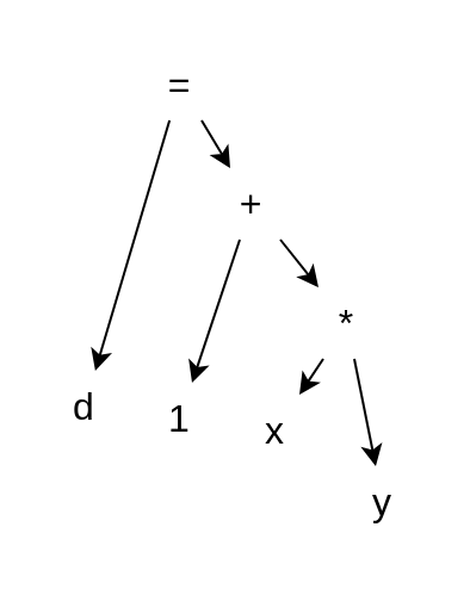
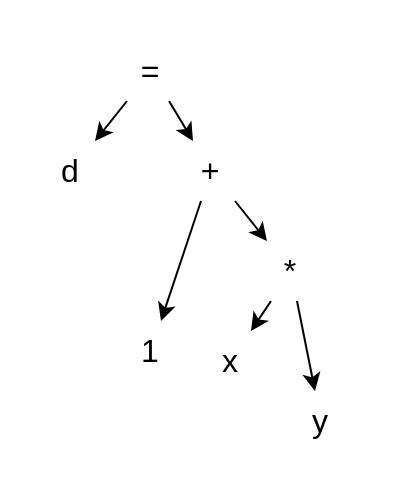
  <mxCell id="0" />
  <mxCell id="1" parent="0" />
  <mxCell id="2" value="=" style="text;html=1;strokeColor=none;fillColor=none;align=center;verticalAlign=middle;whiteSpace=wrap;rounded=0;fontSize=16;fontStyle=0" vertex="1" parent="1"><mxGeometry x="60" y="20" width="30" height="30" as="geometry" /></mxCell>
- <mxCell id="3" value="d" style="text;html=1;strokeColor=none;fillColor=none;align=center;verticalAlign=middle;whiteSpace=wrap;rounded=0;fontSize=16;" vertex="1" parent="1"><mxGeometry x="20" y="155" width="30" height="30" as="geometry" /></mxCell>
+ <mxCell id="3" value="d" style="text;html=1;strokeColor=none;fillColor=none;align=center;verticalAlign=middle;whiteSpace=wrap;rounded=0;fontSize=16;" vertex="1" parent="1"><mxGeometry x="20" y="70" width="30" height="30" as="geometry" /></mxCell>
  <mxCell id="4" value="+" style="text;html=1;strokeColor=none;fillColor=none;align=center;verticalAlign=middle;whiteSpace=wrap;rounded=0;fontSize=16;" vertex="1" parent="1"><mxGeometry x="90" y="70" width="30" height="30" as="geometry" /></mxCell>
  <mxCell id="5" value="1" style="text;html=1;strokeColor=none;fillColor=none;align=center;verticalAlign=middle;whiteSpace=wrap;rounded=0;fontSize=16;" vertex="1" parent="1"><mxGeometry x="60" y="160" width="30" height="30" as="geometry" /></mxCell>
  <mxCell id="6" value="*" style="text;html=1;strokeColor=none;fillColor=none;align=center;verticalAlign=middle;whiteSpace=wrap;rounded=0;fontSize=16;" vertex="1" parent="1"><mxGeometry x="130" y="120" width="30" height="30" as="geometry" /></mxCell>
  <mxCell id="7" value="x" style="text;html=1;strokeColor=none;fillColor=none;align=center;verticalAlign=middle;whiteSpace=wrap;rounded=0;fontSize=16;" vertex="1" parent="1"><mxGeometry x="100" y="165" width="30" height="30" as="geometry" /></mxCell>
  <mxCell id="8" value="y" style="text;html=1;strokeColor=none;fillColor=none;align=center;verticalAlign=middle;whiteSpace=wrap;rounded=0;fontSize=16;" vertex="1" parent="1"><mxGeometry x="145" y="195" width="30" height="30" as="geometry" /></mxCell>
  <mxCell id="9" value="" style="endArrow=classic;html=1;rounded=0;strokeColor=default;" edge="1" parent="1" source="2" target="3"><mxGeometry width="50" height="50" relative="1" as="geometry"><mxPoint x="140" y="340" as="sourcePoint" /><mxPoint x="190" y="290" as="targetPoint" /></mxGeometry></mxCell>
  <mxCell id="10" value="" style="endArrow=classic;html=1;rounded=0;strokeColor=default;" edge="1" parent="1" source="2" target="4"><mxGeometry width="50" height="50" relative="1" as="geometry"><mxPoint x="73" y="60" as="sourcePoint" /><mxPoint x="57" y="80" as="targetPoint" /></mxGeometry></mxCell>
  <mxCell id="11" value="" style="endArrow=classic;html=1;rounded=0;strokeColor=default;" edge="1" parent="1" source="4" target="5"><mxGeometry width="50" height="50" relative="1" as="geometry"><mxPoint x="83" y="70" as="sourcePoint" /><mxPoint x="67" y="90" as="targetPoint" /></mxGeometry></mxCell>
  <mxCell id="12" value="" style="endArrow=classic;html=1;rounded=0;strokeColor=default;" edge="1" parent="1" source="4" target="6"><mxGeometry width="50" height="50" relative="1" as="geometry"><mxPoint x="93" y="80" as="sourcePoint" /><mxPoint x="77" y="100" as="targetPoint" /></mxGeometry></mxCell>
  <mxCell id="13" value="" style="endArrow=classic;html=1;rounded=0;strokeColor=default;" edge="1" parent="1" source="6" target="7"><mxGeometry width="50" height="50" relative="1" as="geometry"><mxPoint x="103" y="90" as="sourcePoint" /><mxPoint x="87" y="110" as="targetPoint" /></mxGeometry></mxCell>
  <mxCell id="14" value="" style="endArrow=classic;html=1;rounded=0;strokeColor=default;" edge="1" parent="1" source="6" target="8"><mxGeometry width="50" height="50" relative="1" as="geometry"><mxPoint x="113" y="100" as="sourcePoint" /><mxPoint x="97" y="120" as="targetPoint" /></mxGeometry></mxCell>
